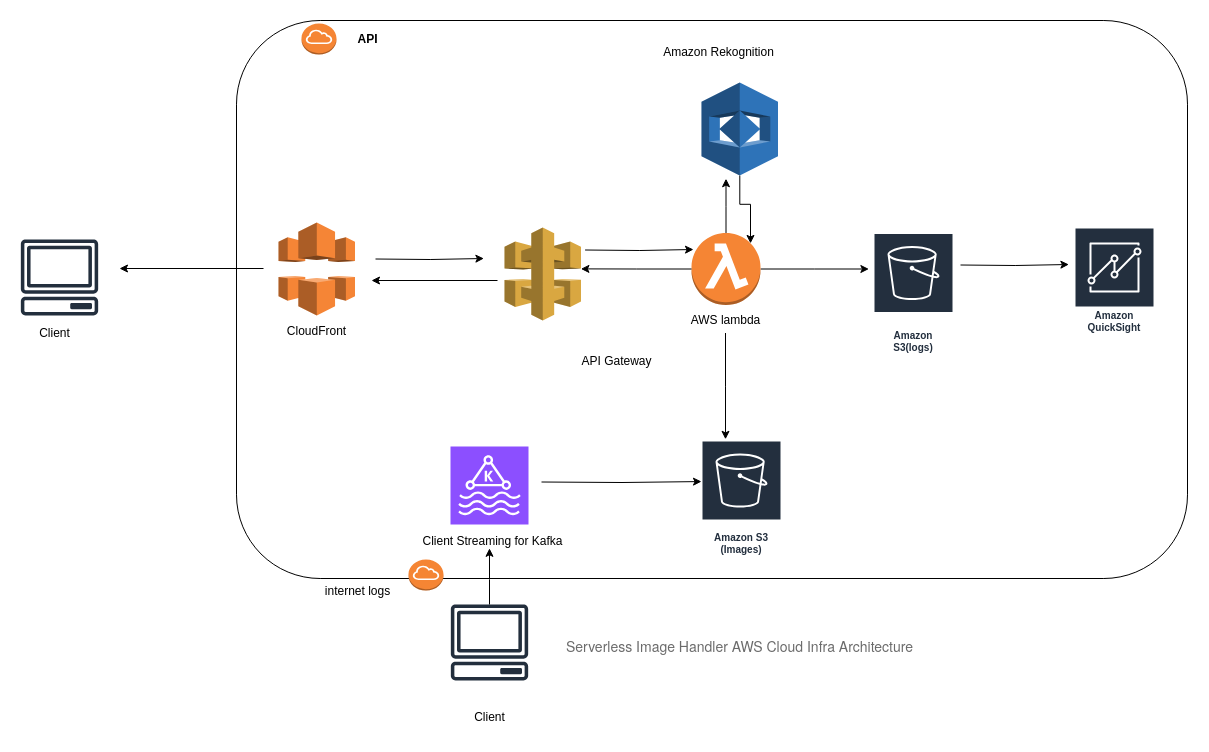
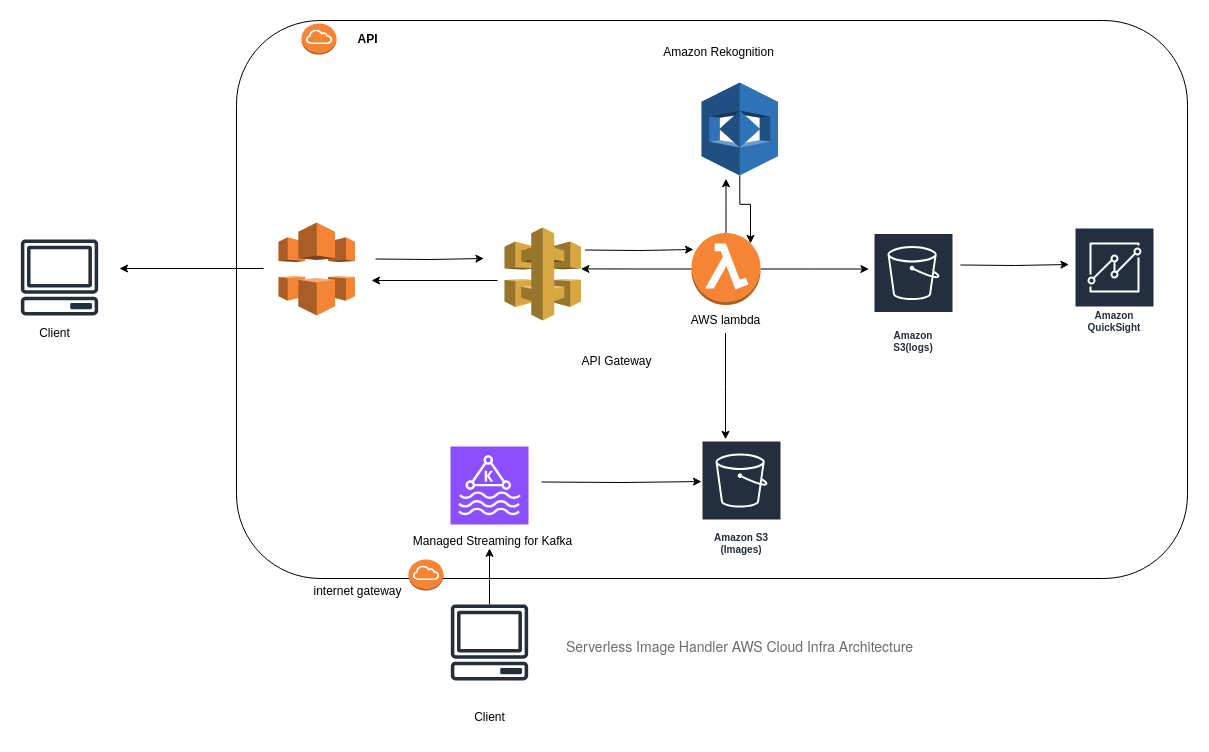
  <mxCell id="0" />
  <mxCell id="1" parent="0" />
  <mxCell id="2" value="" style="rounded=1;whiteSpace=wrap;html=1;gradientColor=none;fillColor=none;" vertex="1" parent="1"><mxGeometry x="236" y="20" width="951" height="558" as="geometry" /></mxCell>
  <mxCell id="3" value="Amazon S3(logs)" style="sketch=0;outlineConnect=0;fontColor=#232F3E;gradientColor=none;strokeColor=#ffffff;fillColor=#232F3E;dashed=0;verticalLabelPosition=middle;verticalAlign=bottom;align=center;html=1;whiteSpace=wrap;fontSize=10;fontStyle=1;spacing=3;shape=mxgraph.aws4.productIcon;prIcon=mxgraph.aws4.s3;" vertex="1" parent="1"><mxGeometry x="873" y="232.5" width="80" height="124.5" as="geometry" /></mxCell>
  <mxCell id="4" value="Amazon S3 (Images)" style="sketch=0;outlineConnect=0;fontColor=#232F3E;gradientColor=none;strokeColor=#ffffff;fillColor=#232F3E;dashed=0;verticalLabelPosition=middle;verticalAlign=bottom;align=center;html=1;whiteSpace=wrap;fontSize=10;fontStyle=1;spacing=3;shape=mxgraph.aws4.productIcon;prIcon=mxgraph.aws4.s3;" vertex="1" parent="1"><mxGeometry x="701" y="440" width="80" height="119" as="geometry" /></mxCell>
  <mxCell id="5" value="&lt;b&gt;API&lt;/b&gt;" style="text;html=1;align=center;verticalAlign=middle;resizable=0;points=[];autosize=1;strokeColor=none;fillColor=none;" vertex="1" parent="1"><mxGeometry x="344" y="25.5" width="45" height="26" as="geometry" /></mxCell>
  <mxCell id="6" value="" style="sketch=0;outlineConnect=0;fontColor=#232F3E;gradientColor=none;fillColor=#232F3D;strokeColor=none;dashed=0;verticalLabelPosition=bottom;verticalAlign=top;align=center;html=1;fontSize=12;fontStyle=0;aspect=fixed;pointerEvents=1;shape=mxgraph.aws4.client;" vertex="1" parent="1"><mxGeometry x="20" y="239" width="78" height="76" as="geometry" /></mxCell>
  <mxCell id="7" value="Client" style="text;html=1;align=center;verticalAlign=middle;resizable=0;points=[];autosize=1;strokeColor=none;fillColor=none;" vertex="1" parent="1"><mxGeometry x="29" y="320" width="49" height="26" as="geometry" /></mxCell>
  <mxCell id="8" value="" style="outlineConnect=0;dashed=0;verticalLabelPosition=bottom;verticalAlign=top;align=center;html=1;shape=mxgraph.aws3.cloudfront;fillColor=#F58536;gradientColor=none;" vertex="1" parent="1"><mxGeometry x="278" y="222" width="76.5" height="93" as="geometry" /></mxCell>
- <mxCell id="9" value="CloudFront" style="text;html=1;align=center;verticalAlign=middle;resizable=0;points=[];autosize=1;strokeColor=none;fillColor=none;" vertex="1" parent="1"><mxGeometry x="277.5" y="318" width="77" height="26" as="geometry" /></mxCell>
  <mxCell id="10" value="" style="outlineConnect=0;dashed=0;verticalLabelPosition=bottom;verticalAlign=top;align=center;html=1;shape=mxgraph.aws3.api_gateway;fillColor=#D9A741;gradientColor=none;" vertex="1" parent="1"><mxGeometry x="504" y="227" width="76.5" height="93" as="geometry" /></mxCell>
  <mxCell id="11" value="API Gateway" style="text;html=1;align=center;verticalAlign=middle;resizable=0;points=[];autosize=1;strokeColor=none;fillColor=none;" vertex="1" parent="1"><mxGeometry x="572" y="348" width="88" height="26" as="geometry" /></mxCell>
  <mxCell id="12" style="edgeStyle=orthogonalEdgeStyle;rounded=0;orthogonalLoop=1;jettySize=auto;html=1;" edge="1" parent="1" source="14"><mxGeometry relative="1" as="geometry"><mxPoint x="868.4" y="268.5" as="targetPoint" /></mxGeometry></mxCell>
  <mxCell id="13" style="edgeStyle=orthogonalEdgeStyle;rounded=0;orthogonalLoop=1;jettySize=auto;html=1;" edge="1" parent="1" source="14"><mxGeometry relative="1" as="geometry"><mxPoint x="725.5" y="178.2" as="targetPoint" /></mxGeometry></mxCell>
  <mxCell id="14" value="" style="outlineConnect=0;dashed=0;verticalLabelPosition=bottom;verticalAlign=top;align=center;html=1;shape=mxgraph.aws3.lambda_function;fillColor=#F58534;gradientColor=none;" vertex="1" parent="1"><mxGeometry x="691" y="232.5" width="69" height="72" as="geometry" /></mxCell>
  <mxCell id="15" style="edgeStyle=orthogonalEdgeStyle;rounded=0;orthogonalLoop=1;jettySize=auto;html=1;" edge="1" parent="1" source="16"><mxGeometry relative="1" as="geometry"><mxPoint x="725" y="438.8" as="targetPoint" /></mxGeometry></mxCell>
  <mxCell id="16" value="AWS lambda" style="text;html=1;align=center;verticalAlign=middle;resizable=0;points=[];autosize=1;strokeColor=none;fillColor=none;" vertex="1" parent="1"><mxGeometry x="681" y="306.5" width="88" height="26" as="geometry" /></mxCell>
  <mxCell id="17" value="" style="sketch=0;points=[[0,0,0],[0.25,0,0],[0.5,0,0],[0.75,0,0],[1,0,0],[0,1,0],[0.25,1,0],[0.5,1,0],[0.75,1,0],[1,1,0],[0,0.25,0],[0,0.5,0],[0,0.75,0],[1,0.25,0],[1,0.5,0],[1,0.75,0]];outlineConnect=0;fontColor=#232F3E;fillColor=#8C4FFF;strokeColor=#ffffff;dashed=0;verticalLabelPosition=bottom;verticalAlign=top;align=center;html=1;fontSize=12;fontStyle=0;aspect=fixed;shape=mxgraph.aws4.resourceIcon;resIcon=mxgraph.aws4.managed_streaming_for_kafka;" vertex="1" parent="1"><mxGeometry x="450" y="446" width="78" height="78" as="geometry" /></mxCell>
- <mxCell id="18" value="Client Streaming for Kafka" style="text;html=1;align=center;verticalAlign=middle;resizable=0;points=[];autosize=1;strokeColor=none;fillColor=none;" vertex="1" parent="1"><mxGeometry x="403.5" y="528" width="177" height="26" as="geometry" /></mxCell>
+ <mxCell id="18" value="Managed Streaming for Kafka" style="text;html=1;align=center;verticalAlign=middle;resizable=0;points=[];autosize=1;strokeColor=none;fillColor=none;" vertex="1" parent="1"><mxGeometry x="403.5" y="528" width="177" height="26" as="geometry" /></mxCell>
  <mxCell id="19" value="" style="outlineConnect=0;dashed=0;verticalLabelPosition=bottom;verticalAlign=top;align=center;html=1;shape=mxgraph.aws3.rekognition;fillColor=#2E73B8;gradientColor=none;" vertex="1" parent="1"><mxGeometry x="701" y="82" width="76.5" height="93" as="geometry" /></mxCell>
  <mxCell id="20" value="Amazon Rekognition" style="text;html=1;align=center;verticalAlign=middle;resizable=0;points=[];autosize=1;strokeColor=none;fillColor=none;" vertex="1" parent="1"><mxGeometry x="653" y="39" width="129" height="26" as="geometry" /></mxCell>
  <mxCell id="21" value="" style="sketch=0;outlineConnect=0;fontColor=#232F3E;gradientColor=none;fillColor=#232F3D;strokeColor=none;dashed=0;verticalLabelPosition=bottom;verticalAlign=top;align=center;html=1;fontSize=12;fontStyle=0;aspect=fixed;pointerEvents=1;shape=mxgraph.aws4.client;" vertex="1" parent="1"><mxGeometry x="450" y="604" width="78" height="76" as="geometry" /></mxCell>
  <mxCell id="22" value="Client" style="text;html=1;align=center;verticalAlign=middle;resizable=0;points=[];autosize=1;strokeColor=none;fillColor=none;" vertex="1" parent="1"><mxGeometry x="464.5" y="704" width="49" height="26" as="geometry" /></mxCell>
  <mxCell id="23" style="edgeStyle=orthogonalEdgeStyle;rounded=0;orthogonalLoop=1;jettySize=auto;html=1;entryX=0.855;entryY=0.145;entryDx=0;entryDy=0;entryPerimeter=0;" edge="1" parent="1" source="19" target="14"><mxGeometry relative="1" as="geometry" /></mxCell>
  <mxCell id="24" style="edgeStyle=orthogonalEdgeStyle;rounded=0;orthogonalLoop=1;jettySize=auto;html=1;" edge="1" parent="1"><mxGeometry relative="1" as="geometry"><mxPoint x="693" y="249" as="targetPoint" /><mxPoint x="584.6" y="249.5" as="sourcePoint" /></mxGeometry></mxCell>
  <mxCell id="25" style="edgeStyle=orthogonalEdgeStyle;rounded=0;orthogonalLoop=1;jettySize=auto;html=1;entryX=0.999;entryY=0.445;entryDx=0;entryDy=0;entryPerimeter=0;" edge="1" parent="1" source="14" target="10"><mxGeometry relative="1" as="geometry" /></mxCell>
  <mxCell id="26" style="edgeStyle=orthogonalEdgeStyle;rounded=0;orthogonalLoop=1;jettySize=auto;html=1;entryX=0.999;entryY=0.445;entryDx=0;entryDy=0;entryPerimeter=0;" edge="1" parent="1"><mxGeometry relative="1" as="geometry"><mxPoint x="497" y="280" as="sourcePoint" /><mxPoint x="371" y="280" as="targetPoint" /></mxGeometry></mxCell>
  <mxCell id="27" style="edgeStyle=orthogonalEdgeStyle;rounded=0;orthogonalLoop=1;jettySize=auto;html=1;" edge="1" parent="1"><mxGeometry relative="1" as="geometry"><mxPoint x="483.4" y="258" as="targetPoint" /><mxPoint x="375" y="258.5" as="sourcePoint" /></mxGeometry></mxCell>
  <mxCell id="28" style="edgeStyle=orthogonalEdgeStyle;rounded=0;orthogonalLoop=1;jettySize=auto;html=1;entryX=0.999;entryY=0.445;entryDx=0;entryDy=0;entryPerimeter=0;" edge="1" parent="1"><mxGeometry relative="1" as="geometry"><mxPoint x="263" y="268" as="sourcePoint" /><mxPoint x="119" y="268" as="targetPoint" /></mxGeometry></mxCell>
  <mxCell id="29" value="Amazon QuickSight" style="sketch=0;outlineConnect=0;fontColor=#232F3E;gradientColor=none;strokeColor=#ffffff;fillColor=#232F3E;dashed=0;verticalLabelPosition=middle;verticalAlign=bottom;align=center;html=1;whiteSpace=wrap;fontSize=10;fontStyle=1;spacing=3;shape=mxgraph.aws4.productIcon;prIcon=mxgraph.aws4.quicksight;" vertex="1" parent="1"><mxGeometry x="1074" y="227" width="80" height="110" as="geometry" /></mxCell>
  <mxCell id="30" style="edgeStyle=orthogonalEdgeStyle;rounded=0;orthogonalLoop=1;jettySize=auto;html=1;" edge="1" parent="1"><mxGeometry relative="1" as="geometry"><mxPoint x="1068.4" y="264" as="targetPoint" /><mxPoint x="960" y="264.5" as="sourcePoint" /></mxGeometry></mxCell>
  <mxCell id="31" value="" style="outlineConnect=0;dashed=0;verticalLabelPosition=bottom;verticalAlign=top;align=center;html=1;shape=mxgraph.aws3.internet_gateway;fillColor=#F58534;gradientColor=none;" vertex="1" parent="1"><mxGeometry x="301" y="23" width="35" height="31" as="geometry" /></mxCell>
  <mxCell id="32" style="edgeStyle=orthogonalEdgeStyle;rounded=0;orthogonalLoop=1;jettySize=auto;html=1;entryX=0;entryY=0.345;entryDx=0;entryDy=0;entryPerimeter=0;" edge="1" parent="1" target="4"><mxGeometry relative="1" as="geometry"><mxPoint x="649.4" y="481" as="targetPoint" /><mxPoint x="541" y="481.5" as="sourcePoint" /></mxGeometry></mxCell>
  <mxCell id="33" style="edgeStyle=orthogonalEdgeStyle;rounded=0;orthogonalLoop=1;jettySize=auto;html=1;entryX=0.483;entryY=0.762;entryDx=0;entryDy=0;entryPerimeter=0;" edge="1" parent="1" source="21" target="18"><mxGeometry relative="1" as="geometry" /></mxCell>
  <mxCell id="34" value="" style="outlineConnect=0;dashed=0;verticalLabelPosition=bottom;verticalAlign=top;align=center;html=1;shape=mxgraph.aws3.internet_gateway;fillColor=#F58534;gradientColor=none;" vertex="1" parent="1"><mxGeometry x="408" y="559" width="35" height="31" as="geometry" /></mxCell>
- <mxCell id="35" value="internet logs" style="text;html=1;align=center;verticalAlign=middle;resizable=0;points=[];autosize=1;strokeColor=none;fillColor=none;" vertex="1" parent="1"><mxGeometry x="304" y="578" width="106" height="26" as="geometry" /></mxCell>
+ <mxCell id="35" value="internet gateway" style="text;html=1;align=center;verticalAlign=middle;resizable=0;points=[];autosize=1;strokeColor=none;fillColor=none;" vertex="1" parent="1"><mxGeometry x="304" y="578" width="106" height="26" as="geometry" /></mxCell>
  <mxCell id="36" value="&lt;figure style=&quot;box-sizing: inherit; margin: 56px auto 0px; clear: both; color: rgba(0, 0, 0, 0.8); font-family: medium-content-sans-serif-font, -apple-system, BlinkMacSystemFont, &amp;quot;Segoe UI&amp;quot;, Roboto, Oxygen, Ubuntu, Cantarell, &amp;quot;Open Sans&amp;quot;, &amp;quot;Helvetica Neue&amp;quot;, sans-serif; font-size: medium; text-align: start;&quot; class=&quot;lv lw lx ly lz ma ls lt paragraph-image&quot;&gt;&lt;figcaption style=&quot;box-sizing: inherit; line-height: 20px; font-family: sohne, &amp;quot;Helvetica Neue&amp;quot;, Helvetica, Arial, sans-serif; font-size: 14px; color: rgb(107, 107, 107); margin-left: auto; margin-right: auto; margin-top: 10px; text-align: center; max-width: 728px;&quot; data-selectable-paragraph=&quot;&quot; class=&quot;mh mi mj ls lt mk ml be b bf z gw&quot;&gt;Serverless Image Handler AWS Cloud Infra Architecture&lt;/figcaption&gt;&lt;div&gt;&lt;br&gt;&lt;/div&gt;&lt;/figure&gt;" style="text;html=1;align=center;verticalAlign=middle;resizable=0;points=[];autosize=1;strokeColor=none;fillColor=none;" vertex="1" parent="1"><mxGeometry x="556.75" y="573" width="365" height="107" as="geometry" /></mxCell>
